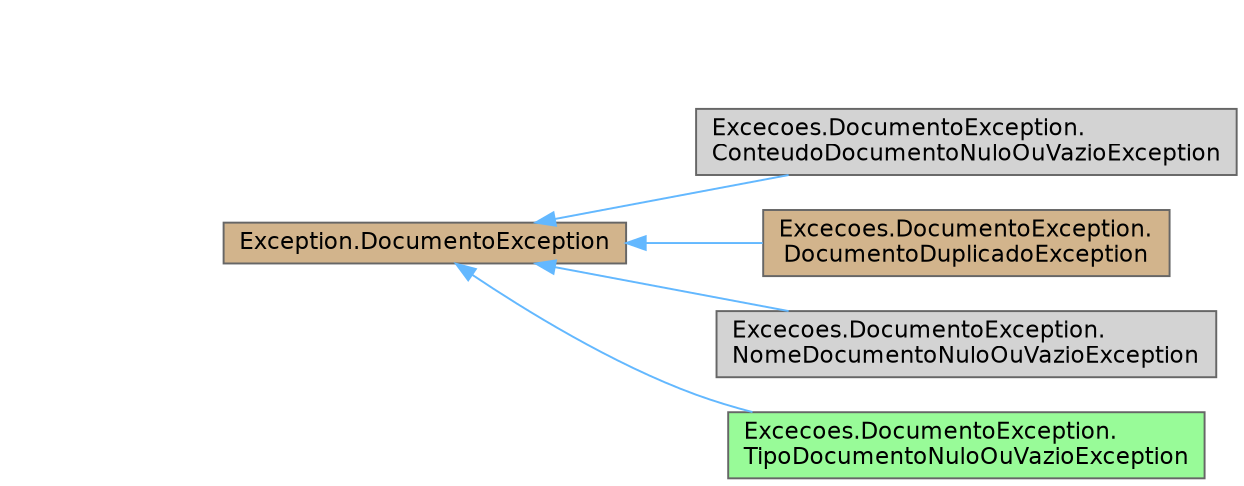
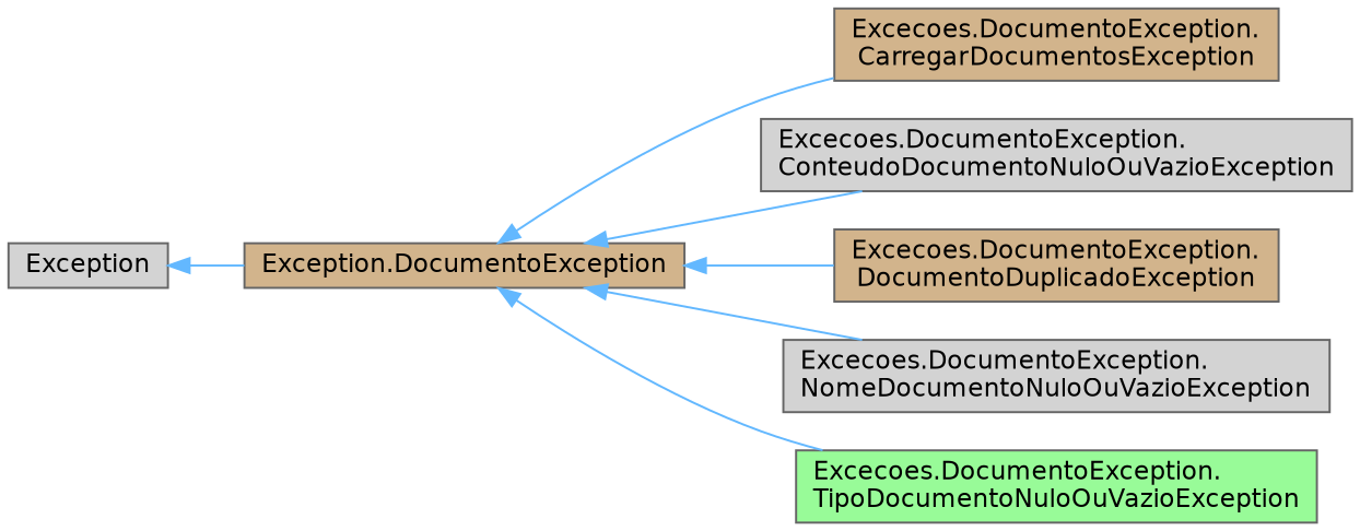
  digraph {
    rankdir=LR
    node [color=gray40 fillcolor=tan fontname=Helvetica fontsize=12 shape=box style=filled]
    edge [color=steelblue1 dir=back fontname=Helvetica fontsize=12 labelfontname=Helvetica labelfontsize=10 style=solid]
    n1 [fontcolor=black height=0.2 label="Exception.DocumentoException" width=0.4]
+   n2 [height=0.2 label="Excecoes.DocumentoException.\lCarregarDocumentosException" width=0.4]
    n3 [fillcolor=lightgrey height=0.2 label="Excecoes.DocumentoException.\lConteudoDocumentoNuloOuVazioException" width=0.4]
    n4 [height=0.2 label="Excecoes.DocumentoException.\lDocumentoDuplicadoException" width=0.4]
    n5 [fillcolor=lightgrey height=0.2 label="Excecoes.DocumentoException.\lNomeDocumentoNuloOuVazioException" width=0.4]
    n6 [fillcolor=palegreen height=0.2 label="Excecoes.DocumentoException.\lTipoDocumentoNuloOuVazioException" width=0.4]
+   n7 [fillcolor=lightgrey height=0.2 label=Exception width=0.4]
+   n1 -> n2
    n1 -> n3
    n1 -> n4
    n1 -> n5
    n1 -> n6
+   n7 -> n1
  }
